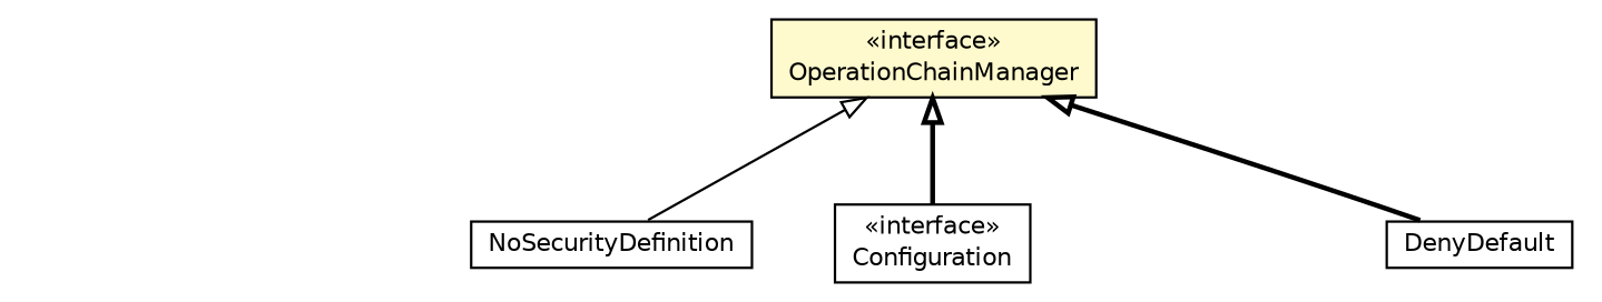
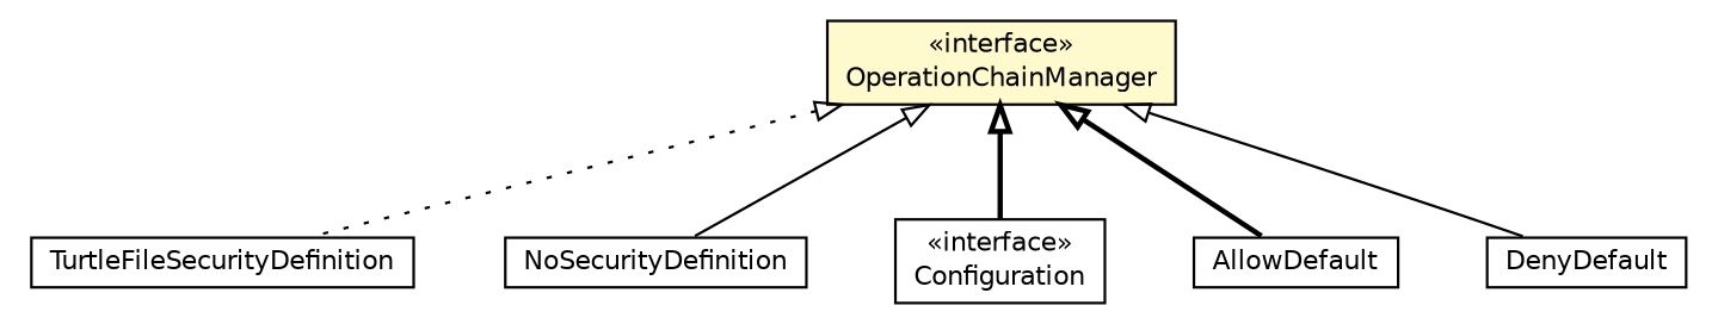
  digraph {
    nodesep=0.25
    ranksep=0.5
    node [fontcolor=black fontname=Helvetica fontsize=10.0 shape=plaintext]
    edge [arrowtail=empty dir=back fontname=Helvetica fontsize=10 headport=p labelfontname=Helvetica labelfontsize=10 style=solid tailport=p]
+   n1 [label=<<table title="org.universAAL.ri.gateway.configuration.TurtleFileSecurityDefinition" border="0" cellborder="1" cellspacing="0" cellpadding="2" port="p" href="../configuration/TurtleFileSecurityDefinition.html"> 		<tr><td><table border="0" cellspacing="0" cellpadding="1"> <tr><td align="center" balign="center"> TurtleFileSecurityDefinition </td></tr> 		</table></td></tr> 		</table>>]
    n2 [label=<<table title="org.universAAL.ri.gateway.configuration.NoSecurityDefinition" border="0" cellborder="1" cellspacing="0" cellpadding="2" port="p" href="../configuration/NoSecurityDefinition.html"> 		<tr><td><table border="0" cellspacing="0" cellpadding="1"> <tr><td align="center" balign="center"> NoSecurityDefinition </td></tr> 		</table></td></tr> 		</table>>]
    n3 [label=<<table title="org.universAAL.ri.gateway.configuration.Configuration" border="0" cellborder="1" cellspacing="0" cellpadding="2" port="p" href="../configuration/Configuration.html"> 		<tr><td><table border="0" cellspacing="0" cellpadding="1"> <tr><td align="center" balign="center"> &#171;interface&#187; </td></tr> <tr><td align="center" balign="center"> Configuration </td></tr> 		</table></td></tr> 		</table>>]
+   n4 [label=<<table title="org.universAAL.ri.gateway.operations.AllowDefault" border="0" cellborder="1" cellspacing="0" cellpadding="2" port="p" href="./AllowDefault.html"> 		<tr><td><table border="0" cellspacing="0" cellpadding="1"> <tr><td align="center" balign="center"> AllowDefault </td></tr> 		</table></td></tr> 		</table>>]
    n5 [label=<<table title="org.universAAL.ri.gateway.operations.DenyDefault" border="0" cellborder="1" cellspacing="0" cellpadding="2" port="p" href="./DenyDefault.html"> 		<tr><td><table border="0" cellspacing="0" cellpadding="1"> <tr><td align="center" balign="center"> DenyDefault </td></tr> 		</table></td></tr> 		</table>>]
    n6 [label=<<table title="org.universAAL.ri.gateway.operations.OperationChainManager" border="0" cellborder="1" cellspacing="0" cellpadding="2" port="p" bgcolor="lemonChiffon" href="./OperationChainManager.html"> 		<tr><td><table border="0" cellspacing="0" cellpadding="1"> <tr><td align="center" balign="center"> &#171;interface&#187; </td></tr> <tr><td align="center" balign="center"> OperationChainManager </td></tr> 		</table></td></tr> 		</table>>]
+   n6 -> n1 [style=dotted]
    n6 -> n2
    n6 -> n3 [style=bold]
-   n6 -> n5 [style=bold]
+   n6 -> n4 [style=bold]
+   n6 -> n5
  }
